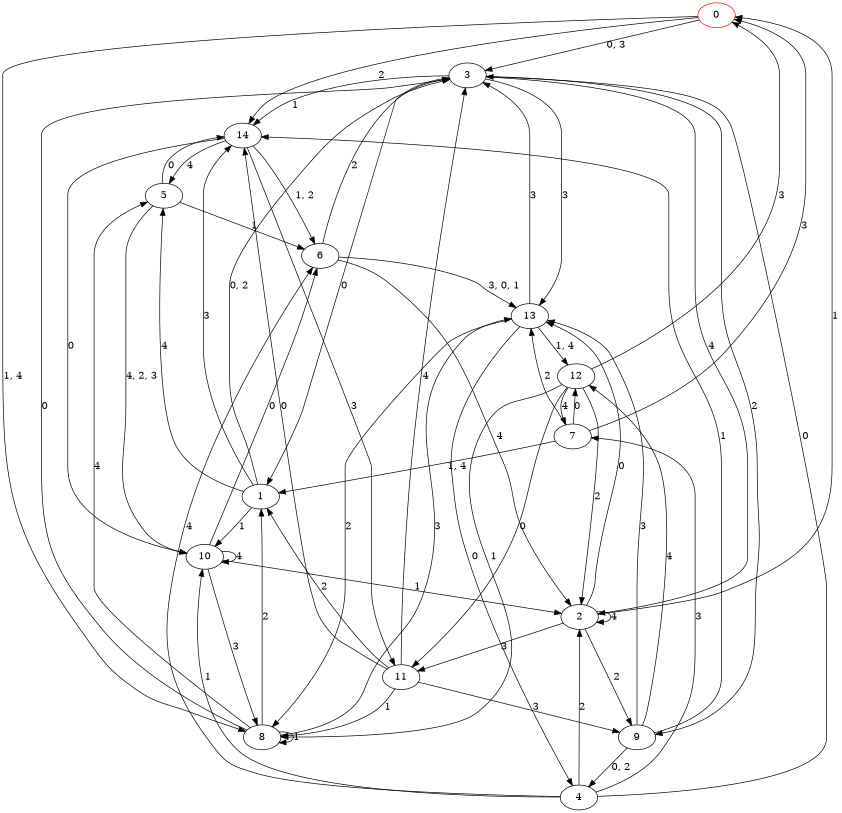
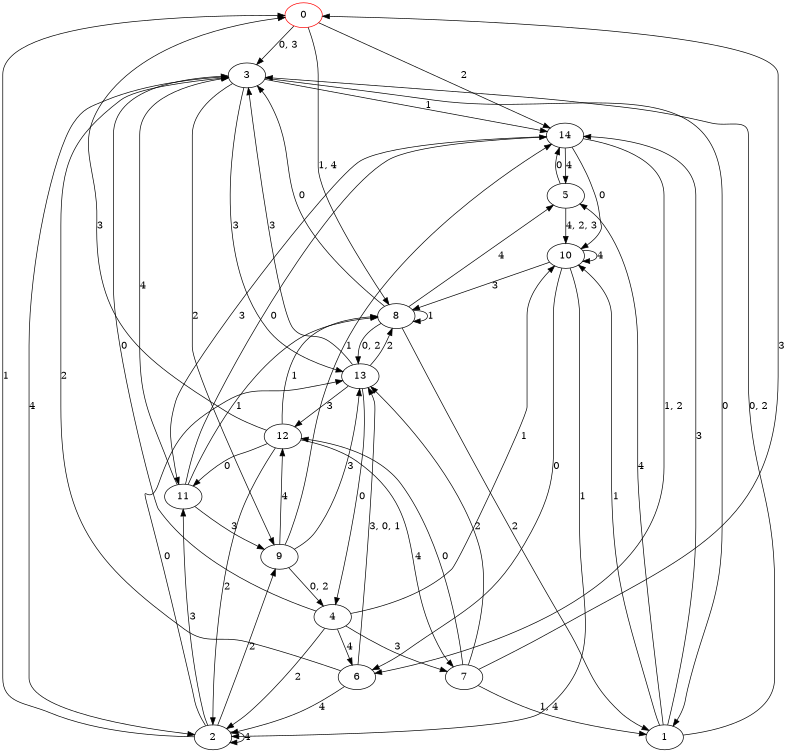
  digraph {
    n1 [color=red label=0]
    n2 [label=3]
    n3 [label=8]
    n4 [label=14]
    n5 [label=1]
    n6 [label=2]
    n7 [label=9]
    n8 [label=13]
    n9 [label=5]
    n10 [label=10]
    n11 [label=11]
    n12 [label=6]
    n13 [label=4]
    n14 [label=12]
    n15 [label=7]
    n1 -> n2 [label="0, 3"]
    n1 -> n3 [label="1, 4"]
    n1 -> n4 [label=2]
    n2 -> n4 [label=1]
    n2 -> n5 [label=0]
    n2 -> n6 [label=4]
    n2 -> n7 [label=2]
    n2 -> n8 [label=3]
    n3 -> n2 [label=0]
    n3 -> n3 [label=1]
    n3 -> n5 [label=2]
-   n3 -> n8 [label=3]
+   n3 -> n8 [label="0, 2"]
    n3 -> n9 [label=4]
    n4 -> n9 [label=4]
    n4 -> n10 [label=0]
    n4 -> n11 [label=3]
    n4 -> n12 [label="1, 2"]
    n5 -> n2 [label="0, 2"]
    n5 -> n4 [label=3]
    n5 -> n9 [label=4]
    n5 -> n10 [label=1]
    n6 -> n1 [label=1]
    n6 -> n6 [label=4]
    n6 -> n7 [label=2]
    n6 -> n8 [label=0]
    n6 -> n11 [label=3]
    n7 -> n4 [label=1]
    n7 -> n8 [label=3]
    n7 -> n13 [label="0, 2"]
    n7 -> n14 [label=4]
    n8 -> n2 [label=3]
    n8 -> n3 [label=2]
    n8 -> n13 [label=0]
-   n8 -> n14 [label="1, 4"]
+   n8 -> n14 [label=3]
    n9 -> n4 [label=0]
    n9 -> n10 [label="4, 2, 3"]
-   n9 -> n12 [label=1]
    n10 -> n3 [label=3]
    n10 -> n6 [label=1]
    n10 -> n10 [label=4]
    n10 -> n12 [label=0]
    n11 -> n2 [label=4]
    n11 -> n3 [label=1]
    n11 -> n4 [label=0]
-   n11 -> n5 [label=2]
    n11 -> n7 [label=3]
    n12 -> n2 [label=2]
    n12 -> n6 [label=4]
    n12 -> n8 [label="3, 0, 1"]
    n13 -> n2 [label=0]
    n13 -> n6 [label=2]
    n13 -> n10 [label=1]
    n13 -> n12 [label=4]
    n13 -> n15 [label=3]
    n14 -> n1 [label=3]
    n14 -> n3 [label=1]
    n14 -> n6 [label=2]
    n14 -> n11 [label=0]
    n14 -> n15 [label=4]
    n15 -> n1 [label=3]
    n15 -> n5 [label="1, 4"]
    n15 -> n8 [label=2]
    n15 -> n14 [label=0]
  }
